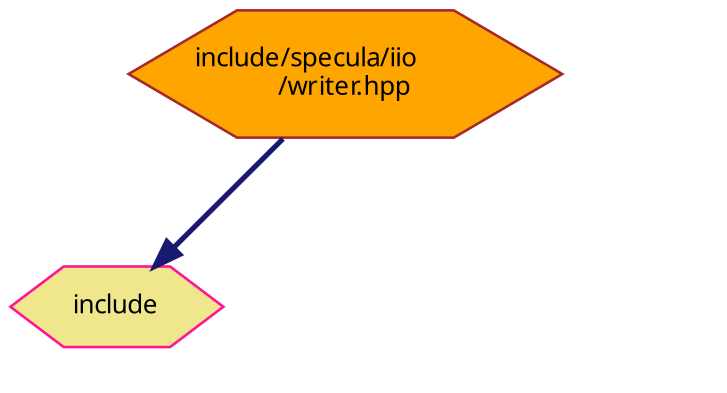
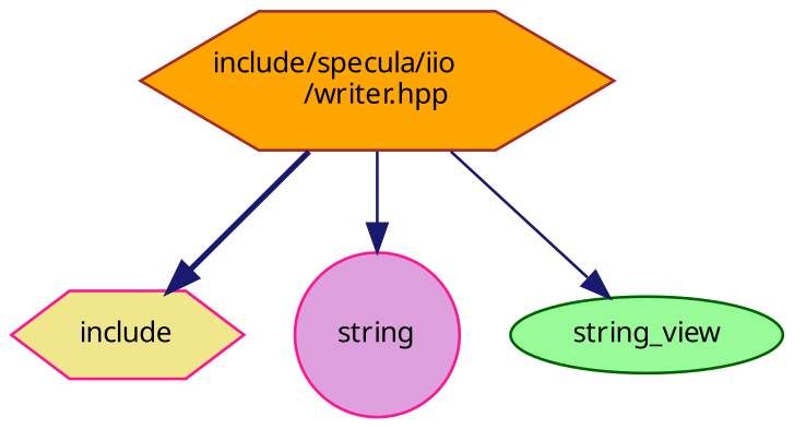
  digraph {
    node [color=deeppink fontname=Iosevka fontsize=10 shape=hexagon style=filled]
    edge [color=midnightblue fontname=Iosevka fontsize=10 labelfontname=Iosevka labelfontsize=10 style=solid]
    n1 [color=brown fillcolor=orange fontcolor=black height=0.2 label="include/specula/iio\l/writer.hpp" width=0.4]
    n2 [fillcolor=khaki height=0.2 label=include width=0.4]
+   n3 [fillcolor=plum height=0.2 label=string shape=circle width=0.4]
+   n4 [color=darkgreen fillcolor=palegreen height=0.2 label=string_view shape=ellipse width=0.4]
    n1 -> n2 [style=bold]
+   n1 -> n3
+   n1 -> n4
  }
